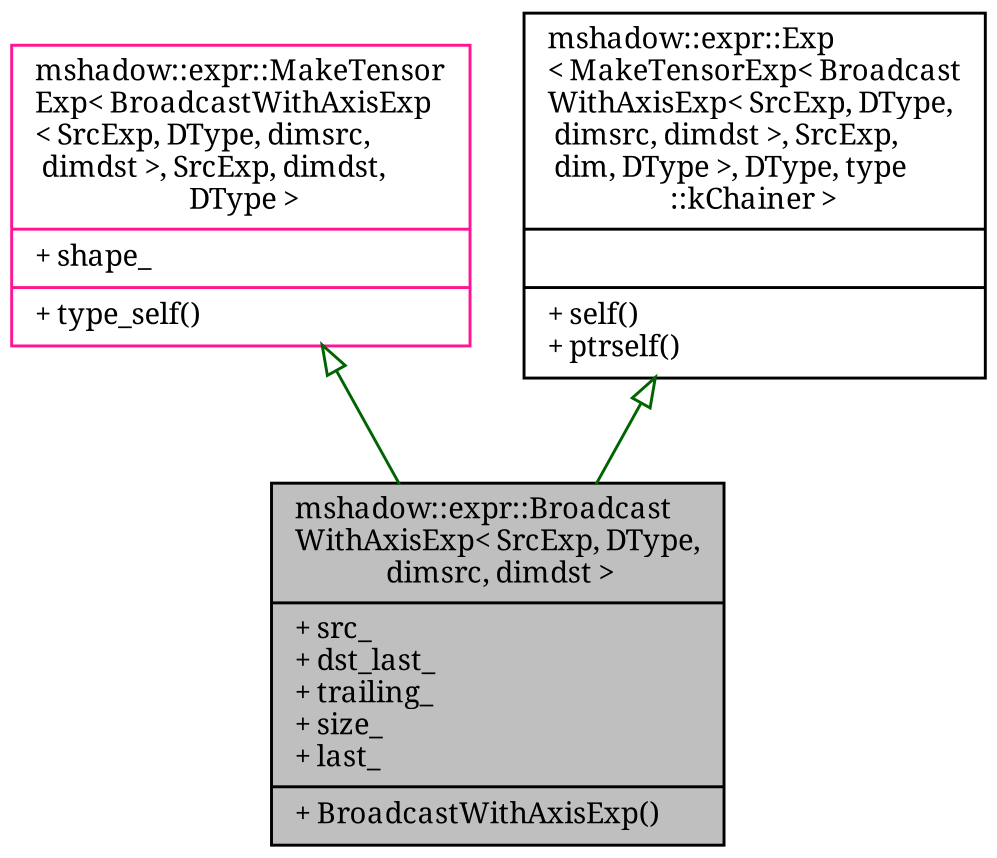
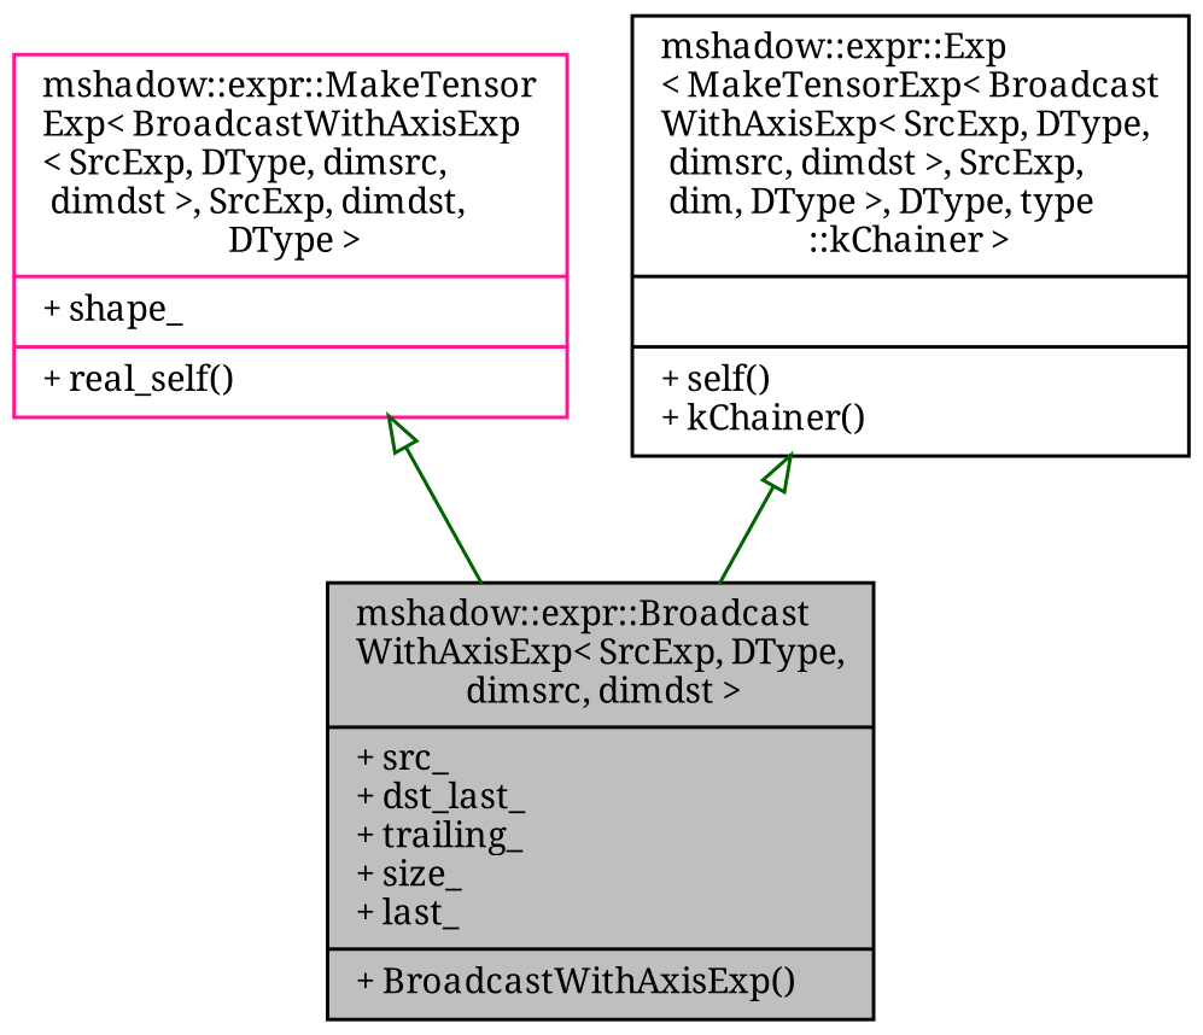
  digraph {
    fontname="Noto Serif"
    node [color=black fillcolor=white fontname="Noto Serif" fontsize=10 shape=record style=filled]
    edge [arrowtail=onormal color=darkgreen dir=back fontname="Noto Serif" fontsize=10 labelfontname=Helvetica labelfontsize=10 style=solid]
    n1 [fillcolor=grey75 fontcolor=black height=0.2 label="{mshadow::expr::Broadcast\lWithAxisExp\< SrcExp, DType,\l dimsrc, dimdst \>\n|+ src_\l+ dst_last_\l+ trailing_\l+ size_\l+ last_\l|+ BroadcastWithAxisExp()\l}" width=0.4]
-   n2 [color=deeppink height=0.2 label="{mshadow::expr::MakeTensor\lExp\< BroadcastWithAxisExp\l\< SrcExp, DType, dimsrc,\l dimdst \>, SrcExp, dimdst,\l DType \>\n|+ shape_\l|+ type_self()\l}" width=0.4]
-   n3 [height=0.2 label="{mshadow::expr::Exp\l\< MakeTensorExp\< Broadcast\lWithAxisExp\< SrcExp, DType,\l dimsrc, dimdst \>, SrcExp,\l dim, DType \>, DType, type\l::kChainer \>\n||+ self()\l+ ptrself()\l}" width=0.4]
+   n2 [color=deeppink height=0.2 label="{mshadow::expr::MakeTensor\lExp\< BroadcastWithAxisExp\l\< SrcExp, DType, dimsrc,\l dimdst \>, SrcExp, dimdst,\l DType \>\n|+ shape_\l|+ real_self()\l}" width=0.4]
+   n3 [height=0.2 label="{mshadow::expr::Exp\l\< MakeTensorExp\< Broadcast\lWithAxisExp\< SrcExp, DType,\l dimsrc, dimdst \>, SrcExp,\l dim, DType \>, DType, type\l::kChainer \>\n||+ self()\l+ kChainer()\l}" width=0.4]
    n2 -> n1
    n3 -> n1
  }
